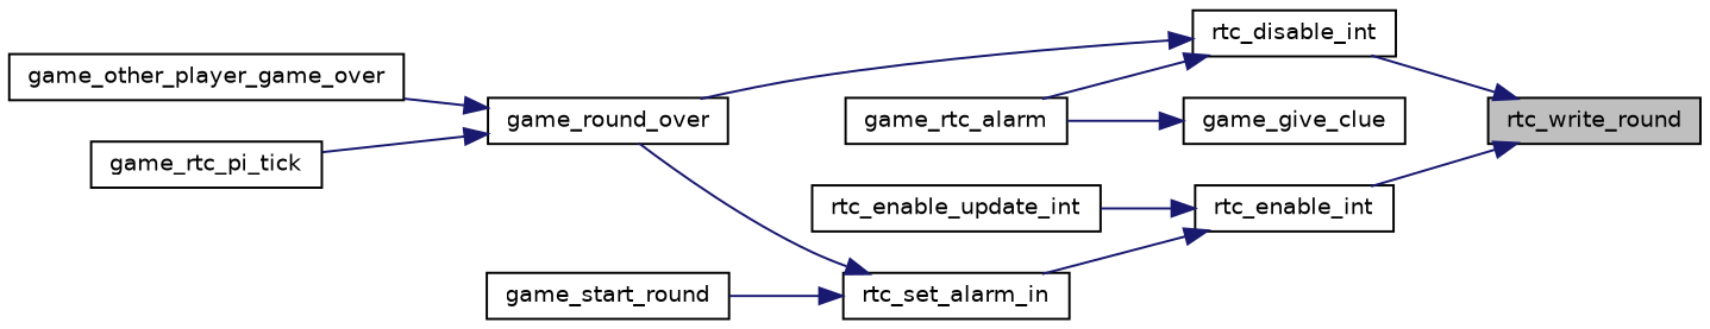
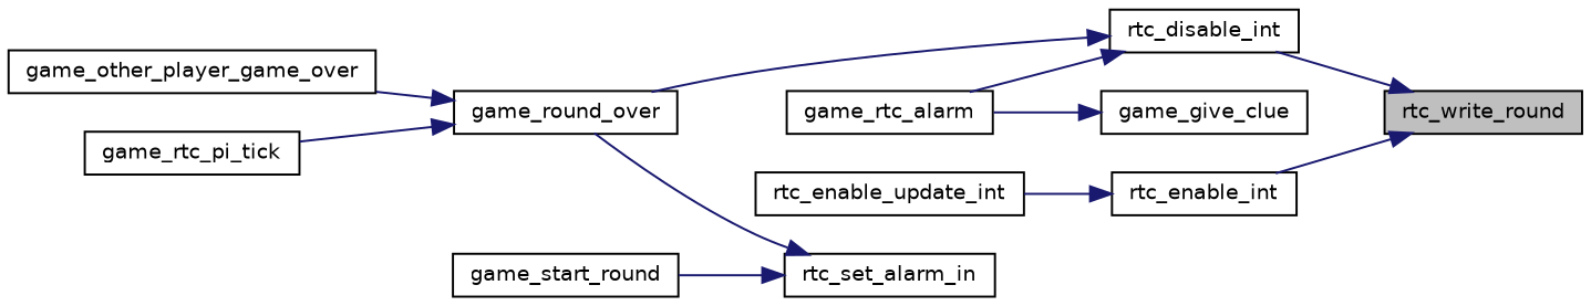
  digraph {
    rankdir=RL
    node [color=black fillcolor=white fontname=Helvetica fontsize=10 shape=record style=filled]
    edge [color=midnightblue dir=back fontname=Helvetica fontsize=10 labelfontname=Helvetica labelfontsize=10 style=solid]
    n1 [fillcolor=grey75 fontcolor=black height=0.2 label=rtc_write_round width=0.4]
    n2 [height=0.2 label=rtc_disable_int width=0.4]
    n3 [height=0.2 label=rtc_enable_int width=0.4]
    n4 [height=0.2 label=game_round_over width=0.4]
    n5 [height=0.2 label=game_rtc_alarm width=0.4]
    n6 [height=0.2 label=rtc_enable_update_int width=0.4]
    n7 [height=0.2 label=rtc_set_alarm_in width=0.4]
    n8 [height=0.2 label=game_other_player_game_over width=0.4]
    n9 [height=0.2 label=game_rtc_pi_tick width=0.4]
    n10 [height=0.2 label=game_start_round width=0.4]
    n11 [height=0.2 label=game_give_clue width=0.4]
    n1 -> n2
    n1 -> n3
    n2 -> n4
    n2 -> n5
    n3 -> n6
-   n3 -> n7
    n4 -> n8
    n4 -> n9
    n7 -> n4
    n7 -> n10
    n11 -> n5
  }
